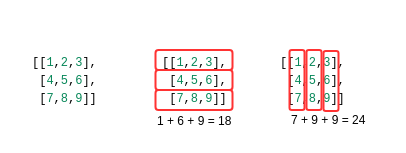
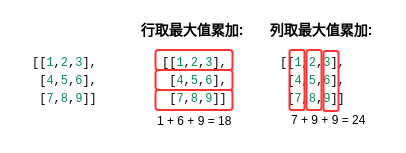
  <mxCell id="0" />
  <mxCell id="1" parent="0" />
  <mxCell id="2" value="" style="group" vertex="1" connectable="0" parent="1"><mxGeometry x="264" y="20" width="120" height="109.5" as="geometry" /></mxCell>
  <mxCell id="3" value="" style="group" vertex="1" connectable="0" parent="2"><mxGeometry x="14" y="29.5" width="106" height="80" as="geometry" /></mxCell>
  <mxCell id="4" value="&lt;div style=&quot;background-color: rgb(255 , 255 , 255) ; font-family: &amp;#34;menlo&amp;#34; , &amp;#34;monaco&amp;#34; , &amp;#34;courier new&amp;#34; , monospace ; line-height: 18px ; white-space: pre&quot;&gt;[[&lt;span style=&quot;color: #09885a&quot;&gt;1&lt;/span&gt;,&lt;span style=&quot;color: #09885a&quot;&gt;2&lt;/span&gt;,&lt;span style=&quot;color: #09885a&quot;&gt;3&lt;/span&gt;],&lt;/div&gt;&lt;div style=&quot;background-color: rgb(255 , 255 , 255) ; font-family: &amp;#34;menlo&amp;#34; , &amp;#34;monaco&amp;#34; , &amp;#34;courier new&amp;#34; , monospace ; line-height: 18px ; white-space: pre&quot;&gt; [&lt;span style=&quot;color: #09885a&quot;&gt;4&lt;/span&gt;,&lt;span style=&quot;color: #09885a&quot;&gt;5&lt;/span&gt;,&lt;span style=&quot;color: #09885a&quot;&gt;6&lt;/span&gt;],&lt;/div&gt;&lt;div style=&quot;background-color: rgb(255 , 255 , 255) ; font-family: &amp;#34;menlo&amp;#34; , &amp;#34;monaco&amp;#34; , &amp;#34;courier new&amp;#34; , monospace ; line-height: 18px ; white-space: pre&quot;&gt; [&lt;span style=&quot;color: #09885a&quot;&gt;7&lt;/span&gt;,&lt;span style=&quot;color: #09885a&quot;&gt;8&lt;/span&gt;,&lt;font color=&quot;#09885a&quot;&gt;9&lt;/font&gt;]]&lt;/div&gt;" style="text;html=1;strokeColor=none;fillColor=none;align=left;verticalAlign=middle;whiteSpace=wrap;rounded=0;" vertex="1" parent="3"><mxGeometry width="90" height="60" as="geometry" /></mxCell>
  <mxCell id="5" value="" style="rounded=1;whiteSpace=wrap;html=1;strokeColor=#FF3333;strokeWidth=2;fillColor=none;" vertex="1" parent="3"><mxGeometry x="28" width="15" height="60" as="geometry" /></mxCell>
  <mxCell id="6" value="" style="rounded=1;whiteSpace=wrap;html=1;strokeColor=#FF3333;strokeWidth=2;fillColor=none;" vertex="1" parent="3"><mxGeometry x="45" y="1" width="15" height="60" as="geometry" /></mxCell>
  <mxCell id="7" value="7 + 9 + 9 = 24" style="text;html=1;strokeColor=none;fillColor=none;align=left;verticalAlign=middle;whiteSpace=wrap;rounded=0;" vertex="1" parent="3"><mxGeometry x="11" y="60" width="95" height="20" as="geometry" /></mxCell>
  <mxCell id="8" value="" style="group" vertex="1" connectable="0" parent="3"><mxGeometry x="11" width="15" height="60" as="geometry" /></mxCell>
  <mxCell id="9" value="" style="group" vertex="1" connectable="0" parent="8"><mxGeometry width="15" height="60" as="geometry" /></mxCell>
  <mxCell id="10" value="" style="rounded=1;whiteSpace=wrap;html=1;strokeColor=#FF3333;strokeWidth=2;fillColor=none;" vertex="1" parent="9"><mxGeometry width="15" height="60" as="geometry" /></mxCell>
+ <mxCell id="11" value="列取最大值累加:" style="text;html=1;strokeColor=none;fillColor=none;align=center;verticalAlign=middle;whiteSpace=wrap;rounded=0;fontSize=14;fontStyle=1" vertex="1" parent="2"><mxGeometry width="114" height="20" as="geometry" /></mxCell>
  <mxCell id="12" value="" style="group" vertex="1" connectable="0" parent="1"><mxGeometry x="135" y="20" width="115" height="110.5" as="geometry" /></mxCell>
  <mxCell id="13" value="" style="group" vertex="1" connectable="0" parent="12"><mxGeometry x="20" y="29.5" width="95" height="81" as="geometry" /></mxCell>
  <mxCell id="14" value="&lt;div style=&quot;background-color: rgb(255 , 255 , 255) ; font-family: &amp;#34;menlo&amp;#34; , &amp;#34;monaco&amp;#34; , &amp;#34;courier new&amp;#34; , monospace ; line-height: 18px ; white-space: pre&quot;&gt;[[&lt;span style=&quot;color: #09885a&quot;&gt;1&lt;/span&gt;,&lt;span style=&quot;color: #09885a&quot;&gt;2&lt;/span&gt;,&lt;span style=&quot;color: #09885a&quot;&gt;3&lt;/span&gt;],&lt;/div&gt;&lt;div style=&quot;background-color: rgb(255 , 255 , 255) ; font-family: &amp;#34;menlo&amp;#34; , &amp;#34;monaco&amp;#34; , &amp;#34;courier new&amp;#34; , monospace ; line-height: 18px ; white-space: pre&quot;&gt; [&lt;span style=&quot;color: #09885a&quot;&gt;4&lt;/span&gt;,&lt;span style=&quot;color: #09885a&quot;&gt;5&lt;/span&gt;,&lt;span style=&quot;color: #09885a&quot;&gt;6&lt;/span&gt;],&lt;/div&gt;&lt;div style=&quot;background-color: rgb(255 , 255 , 255) ; font-family: &amp;#34;menlo&amp;#34; , &amp;#34;monaco&amp;#34; , &amp;#34;courier new&amp;#34; , monospace ; line-height: 18px ; white-space: pre&quot;&gt; [&lt;span style=&quot;color: #09885a&quot;&gt;7&lt;/span&gt;,&lt;span style=&quot;color: #09885a&quot;&gt;8&lt;/span&gt;,&lt;font color=&quot;#09885a&quot;&gt;9&lt;/font&gt;]]&lt;/div&gt;" style="text;html=1;strokeColor=none;fillColor=none;align=left;verticalAlign=middle;whiteSpace=wrap;rounded=0;" vertex="1" parent="13"><mxGeometry x="5" width="90" height="60" as="geometry" /></mxCell>
  <mxCell id="15" value="" style="rounded=1;whiteSpace=wrap;html=1;fillColor=none;strokeColor=#FF3333;strokeWidth=2;" vertex="1" parent="13"><mxGeometry width="77" height="20" as="geometry" /></mxCell>
  <mxCell id="16" value="" style="rounded=1;whiteSpace=wrap;html=1;fillColor=none;strokeColor=#FF3333;strokeWidth=2;" vertex="1" parent="13"><mxGeometry y="20" width="77" height="20" as="geometry" /></mxCell>
  <mxCell id="17" value="" style="rounded=1;whiteSpace=wrap;html=1;fillColor=none;strokeColor=#FF3333;strokeWidth=2;" vertex="1" parent="13"><mxGeometry y="40" width="77" height="20" as="geometry" /></mxCell>
  <mxCell id="18" value="1 + 6 + 9 = 18" style="text;html=1;strokeColor=none;fillColor=none;align=left;verticalAlign=middle;whiteSpace=wrap;rounded=0;" vertex="1" parent="13"><mxGeometry y="61" width="95" height="20" as="geometry" /></mxCell>
+ <mxCell id="19" value="行取最大值累加:" style="text;html=1;strokeColor=none;fillColor=none;align=center;verticalAlign=middle;whiteSpace=wrap;rounded=0;fontSize=14;fontStyle=1" vertex="1" parent="12"><mxGeometry width="114" height="20" as="geometry" /></mxCell>
  <mxCell id="20" value="" style="group" vertex="1" connectable="0" parent="1"><mxGeometry x="20" y="20" width="80" height="90" as="geometry" /></mxCell>
  <mxCell id="21" value="&lt;div style=&quot;background-color: rgb(255 , 255 , 255) ; font-family: &amp;#34;menlo&amp;#34; , &amp;#34;monaco&amp;#34; , &amp;#34;courier new&amp;#34; , monospace ; line-height: 18px ; white-space: pre&quot;&gt;[[&lt;span style=&quot;color: #09885a&quot;&gt;1&lt;/span&gt;,&lt;span style=&quot;color: #09885a&quot;&gt;2&lt;/span&gt;,&lt;span style=&quot;color: #09885a&quot;&gt;3&lt;/span&gt;],&lt;/div&gt;&lt;div style=&quot;background-color: rgb(255 , 255 , 255) ; font-family: &amp;#34;menlo&amp;#34; , &amp;#34;monaco&amp;#34; , &amp;#34;courier new&amp;#34; , monospace ; line-height: 18px ; white-space: pre&quot;&gt; [&lt;span style=&quot;color: #09885a&quot;&gt;4&lt;/span&gt;,&lt;span style=&quot;color: #09885a&quot;&gt;5&lt;/span&gt;,&lt;span style=&quot;color: #09885a&quot;&gt;6&lt;/span&gt;],&lt;/div&gt;&lt;div style=&quot;background-color: rgb(255 , 255 , 255) ; font-family: &amp;#34;menlo&amp;#34; , &amp;#34;monaco&amp;#34; , &amp;#34;courier new&amp;#34; , monospace ; line-height: 18px ; white-space: pre&quot;&gt; [&lt;span style=&quot;color: #09885a&quot;&gt;7&lt;/span&gt;,&lt;span style=&quot;color: #09885a&quot;&gt;8&lt;/span&gt;,&lt;font color=&quot;#09885a&quot;&gt;9&lt;/font&gt;]]&lt;/div&gt;" style="text;html=1;strokeColor=none;fillColor=none;align=left;verticalAlign=middle;whiteSpace=wrap;rounded=0;" vertex="1" parent="20"><mxGeometry x="10" y="30" width="70" height="60" as="geometry" /></mxCell>
